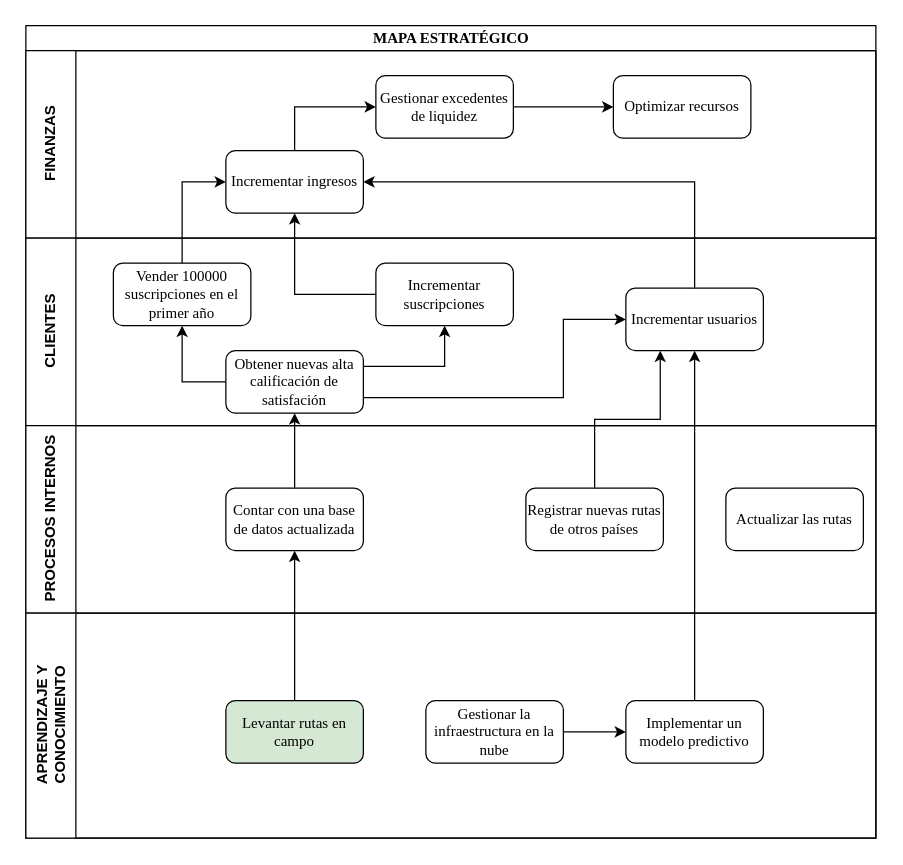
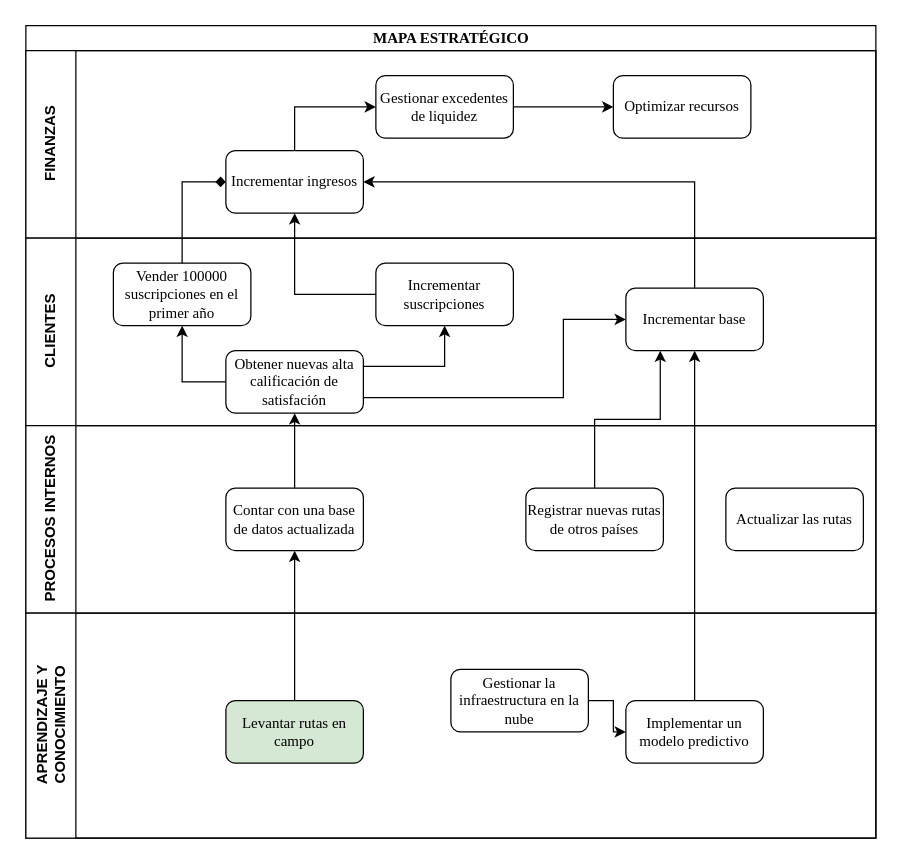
  <mxCell id="0" />
  <mxCell id="1" parent="0" />
  <mxCell id="2" value="MAPA ESTRATÉGICO" style="swimlane;html=1;childLayout=stackLayout;horizontal=1;startSize=20;horizontalStack=0;rounded=0;shadow=0;labelBackgroundColor=none;strokeWidth=1;fontFamily=Verdana;fontSize=12;align=center;" parent="1" vertex="1"><mxGeometry x="20" y="20" width="680" height="650" as="geometry" /></mxCell>
  <mxCell id="3" value="&lt;div&gt;FINANZAS&lt;/div&gt;" style="swimlane;html=1;startSize=40;horizontal=0;" parent="2" vertex="1"><mxGeometry y="20" width="680" height="150" as="geometry" /></mxCell>
  <mxCell id="4" value="Incrementar ingresos" style="rounded=1;whiteSpace=wrap;html=1;shadow=0;labelBackgroundColor=none;strokeWidth=1;fontFamily=Verdana;fontSize=12;align=center;" vertex="1" parent="3"><mxGeometry x="160" y="80" width="110" height="50" as="geometry" /></mxCell>
  <mxCell id="5" value="" style="edgeStyle=orthogonalEdgeStyle;rounded=0;orthogonalLoop=1;jettySize=auto;html=1;" edge="1" parent="3" source="6" target="8"><mxGeometry relative="1" as="geometry" /></mxCell>
  <mxCell id="6" value="Gestionar excedentes de liquidez" style="rounded=1;whiteSpace=wrap;html=1;shadow=0;labelBackgroundColor=none;strokeWidth=1;fontFamily=Verdana;fontSize=12;align=center;" vertex="1" parent="3"><mxGeometry x="280" y="20" width="110" height="50" as="geometry" /></mxCell>
  <mxCell id="7" style="edgeStyle=orthogonalEdgeStyle;rounded=0;orthogonalLoop=1;jettySize=auto;html=1;entryX=0;entryY=0.5;entryDx=0;entryDy=0;exitX=0.5;exitY=0;exitDx=0;exitDy=0;" edge="1" parent="3" source="4" target="6"><mxGeometry relative="1" as="geometry" /></mxCell>
  <mxCell id="8" value="Optimizar recursos" style="rounded=1;whiteSpace=wrap;html=1;shadow=0;labelBackgroundColor=none;strokeWidth=1;fontFamily=Verdana;fontSize=12;align=center;" vertex="1" parent="3"><mxGeometry x="470" y="20" width="110" height="50" as="geometry" /></mxCell>
  <mxCell id="9" value="CLIENTES" style="swimlane;html=1;startSize=40;horizontal=0;" parent="2" vertex="1"><mxGeometry y="170" width="680" height="150" as="geometry" /></mxCell>
  <mxCell id="10" style="edgeStyle=orthogonalEdgeStyle;rounded=0;orthogonalLoop=1;jettySize=auto;html=1;entryX=0.5;entryY=1;entryDx=0;entryDy=0;exitX=0;exitY=0.5;exitDx=0;exitDy=0;" edge="1" parent="9" source="13" target="16"><mxGeometry relative="1" as="geometry" /></mxCell>
  <mxCell id="11" style="edgeStyle=orthogonalEdgeStyle;rounded=0;orthogonalLoop=1;jettySize=auto;html=1;exitX=1;exitY=0.25;exitDx=0;exitDy=0;" edge="1" parent="9" source="13" target="15"><mxGeometry relative="1" as="geometry" /></mxCell>
  <mxCell id="12" style="edgeStyle=orthogonalEdgeStyle;rounded=0;orthogonalLoop=1;jettySize=auto;html=1;entryX=0;entryY=0.5;entryDx=0;entryDy=0;exitX=1;exitY=0.75;exitDx=0;exitDy=0;" edge="1" parent="9" source="13" target="14"><mxGeometry relative="1" as="geometry"><Array as="points"><mxPoint x="430" y="128" /><mxPoint x="430" y="65" /></Array></mxGeometry></mxCell>
  <mxCell id="13" value="Obtener nuevas alta calificación de satisfación" style="rounded=1;whiteSpace=wrap;html=1;shadow=0;labelBackgroundColor=none;strokeWidth=1;fontFamily=Verdana;fontSize=12;align=center;" parent="9" vertex="1"><mxGeometry x="160" y="90" width="110" height="50" as="geometry" /></mxCell>
- <mxCell id="14" value="Incrementar usuarios" style="rounded=1;whiteSpace=wrap;html=1;shadow=0;labelBackgroundColor=none;strokeWidth=1;fontFamily=Verdana;fontSize=12;align=center;" vertex="1" parent="9"><mxGeometry x="480" y="40" width="110" height="50" as="geometry" /></mxCell>
+ <mxCell id="14" value="Incrementar base" style="rounded=1;whiteSpace=wrap;html=1;shadow=0;labelBackgroundColor=none;strokeWidth=1;fontFamily=Verdana;fontSize=12;align=center;" vertex="1" parent="9"><mxGeometry x="480" y="40" width="110" height="50" as="geometry" /></mxCell>
  <mxCell id="15" value="Incrementar suscripciones" style="rounded=1;whiteSpace=wrap;html=1;shadow=0;labelBackgroundColor=none;strokeWidth=1;fontFamily=Verdana;fontSize=12;align=center;" vertex="1" parent="9"><mxGeometry x="280" y="20" width="110" height="50" as="geometry" /></mxCell>
  <mxCell id="16" value="Vender 100000 suscripciones en el primer año" style="rounded=1;whiteSpace=wrap;html=1;shadow=0;labelBackgroundColor=none;strokeWidth=1;fontFamily=Verdana;fontSize=12;align=center;" vertex="1" parent="9"><mxGeometry x="70" y="20" width="110" height="50" as="geometry" /></mxCell>
  <mxCell id="17" value="PROCESOS INTERNOS" style="swimlane;html=1;startSize=40;horizontal=0;" parent="2" vertex="1"><mxGeometry y="320" width="680" height="150" as="geometry" /></mxCell>
  <mxCell id="18" value="Actualizar las rutas" style="rounded=1;whiteSpace=wrap;html=1;shadow=0;labelBackgroundColor=none;strokeWidth=1;fontFamily=Verdana;fontSize=12;align=center;" vertex="1" parent="17"><mxGeometry x="560" y="50" width="110" height="50" as="geometry" /></mxCell>
  <mxCell id="19" value="Contar con una base de datos actualizada" style="rounded=1;whiteSpace=wrap;html=1;shadow=0;labelBackgroundColor=none;strokeWidth=1;fontFamily=Verdana;fontSize=12;align=center;" vertex="1" parent="17"><mxGeometry x="160" y="50" width="110" height="50" as="geometry" /></mxCell>
  <mxCell id="20" value="Registrar nuevas rutas de otros países" style="rounded=1;whiteSpace=wrap;html=1;shadow=0;labelBackgroundColor=none;strokeWidth=1;fontFamily=Verdana;fontSize=12;align=center;" vertex="1" parent="17"><mxGeometry x="400" y="50" width="110" height="50" as="geometry" /></mxCell>
  <mxCell id="21" value="&lt;div&gt;APRENDIZAJE Y &lt;br&gt;&lt;/div&gt;&lt;div&gt;CONOCIMIENTO&lt;/div&gt;" style="swimlane;html=1;startSize=40;horizontal=0;" vertex="1" parent="2"><mxGeometry y="470" width="680" height="180" as="geometry" /></mxCell>
  <mxCell id="22" value="Implementar un modelo predictivo" style="rounded=1;whiteSpace=wrap;html=1;shadow=0;labelBackgroundColor=none;strokeWidth=1;fontFamily=Verdana;fontSize=12;align=center;" vertex="1" parent="21"><mxGeometry x="480" y="70" width="110" height="50" as="geometry" /></mxCell>
  <mxCell id="23" value="Levantar rutas en campo" style="rounded=1;whiteSpace=wrap;html=1;shadow=0;labelBackgroundColor=none;strokeWidth=1;fontFamily=Verdana;fontSize=12;align=center;fillColor=#d5e8d4;" vertex="1" parent="21"><mxGeometry x="160" y="70" width="110" height="50" as="geometry" /></mxCell>
  <mxCell id="24" style="edgeStyle=orthogonalEdgeStyle;rounded=0;orthogonalLoop=1;jettySize=auto;html=1;entryX=0;entryY=0.5;entryDx=0;entryDy=0;" edge="1" parent="21" source="25" target="22"><mxGeometry relative="1" as="geometry" /></mxCell>
- <mxCell id="25" value="Gestionar la infraestructura en la nube" style="rounded=1;whiteSpace=wrap;html=1;shadow=0;labelBackgroundColor=none;strokeWidth=1;fontFamily=Verdana;fontSize=12;align=center;" vertex="1" parent="21"><mxGeometry x="320" y="70" width="110" height="50" as="geometry" /></mxCell>
+ <mxCell id="25" value="Gestionar la infraestructura en la nube" style="rounded=1;whiteSpace=wrap;html=1;shadow=0;labelBackgroundColor=none;strokeWidth=1;fontFamily=Verdana;fontSize=12;align=center;" vertex="1" parent="21"><mxGeometry x="340" y="45" width="110" height="50" as="geometry" /></mxCell>
  <mxCell id="26" style="edgeStyle=orthogonalEdgeStyle;rounded=0;orthogonalLoop=1;jettySize=auto;html=1;entryX=0.5;entryY=1;entryDx=0;entryDy=0;" edge="1" parent="2" source="22" target="14"><mxGeometry relative="1" as="geometry"><Array as="points"><mxPoint x="535" y="330" /><mxPoint x="535" y="330" /></Array></mxGeometry></mxCell>
  <mxCell id="27" style="edgeStyle=orthogonalEdgeStyle;rounded=0;orthogonalLoop=1;jettySize=auto;html=1;entryX=0.5;entryY=1;entryDx=0;entryDy=0;" edge="1" parent="2" source="19" target="13"><mxGeometry relative="1" as="geometry" /></mxCell>
  <mxCell id="28" style="edgeStyle=orthogonalEdgeStyle;rounded=0;orthogonalLoop=1;jettySize=auto;html=1;entryX=0.25;entryY=1;entryDx=0;entryDy=0;" edge="1" parent="2" source="20" target="14"><mxGeometry relative="1" as="geometry" /></mxCell>
- <mxCell id="29" style="edgeStyle=orthogonalEdgeStyle;rounded=0;orthogonalLoop=1;jettySize=auto;html=1;entryX=0;entryY=0.5;entryDx=0;entryDy=0;" edge="1" parent="2" source="16" target="4"><mxGeometry relative="1" as="geometry" /></mxCell>
+ <mxCell id="29" style="edgeStyle=orthogonalEdgeStyle;rounded=0;orthogonalLoop=1;jettySize=auto;html=1;entryX=0;entryY=0.5;entryDx=0;entryDy=0;endArrow=diamond;" edge="1" parent="2" source="16" target="4"><mxGeometry relative="1" as="geometry" /></mxCell>
  <mxCell id="30" style="edgeStyle=orthogonalEdgeStyle;rounded=0;orthogonalLoop=1;jettySize=auto;html=1;entryX=0.5;entryY=1;entryDx=0;entryDy=0;" edge="1" parent="2" source="15" target="4"><mxGeometry relative="1" as="geometry" /></mxCell>
  <mxCell id="31" style="edgeStyle=orthogonalEdgeStyle;rounded=0;orthogonalLoop=1;jettySize=auto;html=1;entryX=1;entryY=0.5;entryDx=0;entryDy=0;exitX=0.5;exitY=0;exitDx=0;exitDy=0;" edge="1" parent="2" source="14" target="4"><mxGeometry relative="1" as="geometry" /></mxCell>
  <mxCell id="32" style="edgeStyle=orthogonalEdgeStyle;rounded=0;orthogonalLoop=1;jettySize=auto;html=1;entryX=0.5;entryY=1;entryDx=0;entryDy=0;" edge="1" parent="2" source="23" target="19"><mxGeometry relative="1" as="geometry" /></mxCell>
